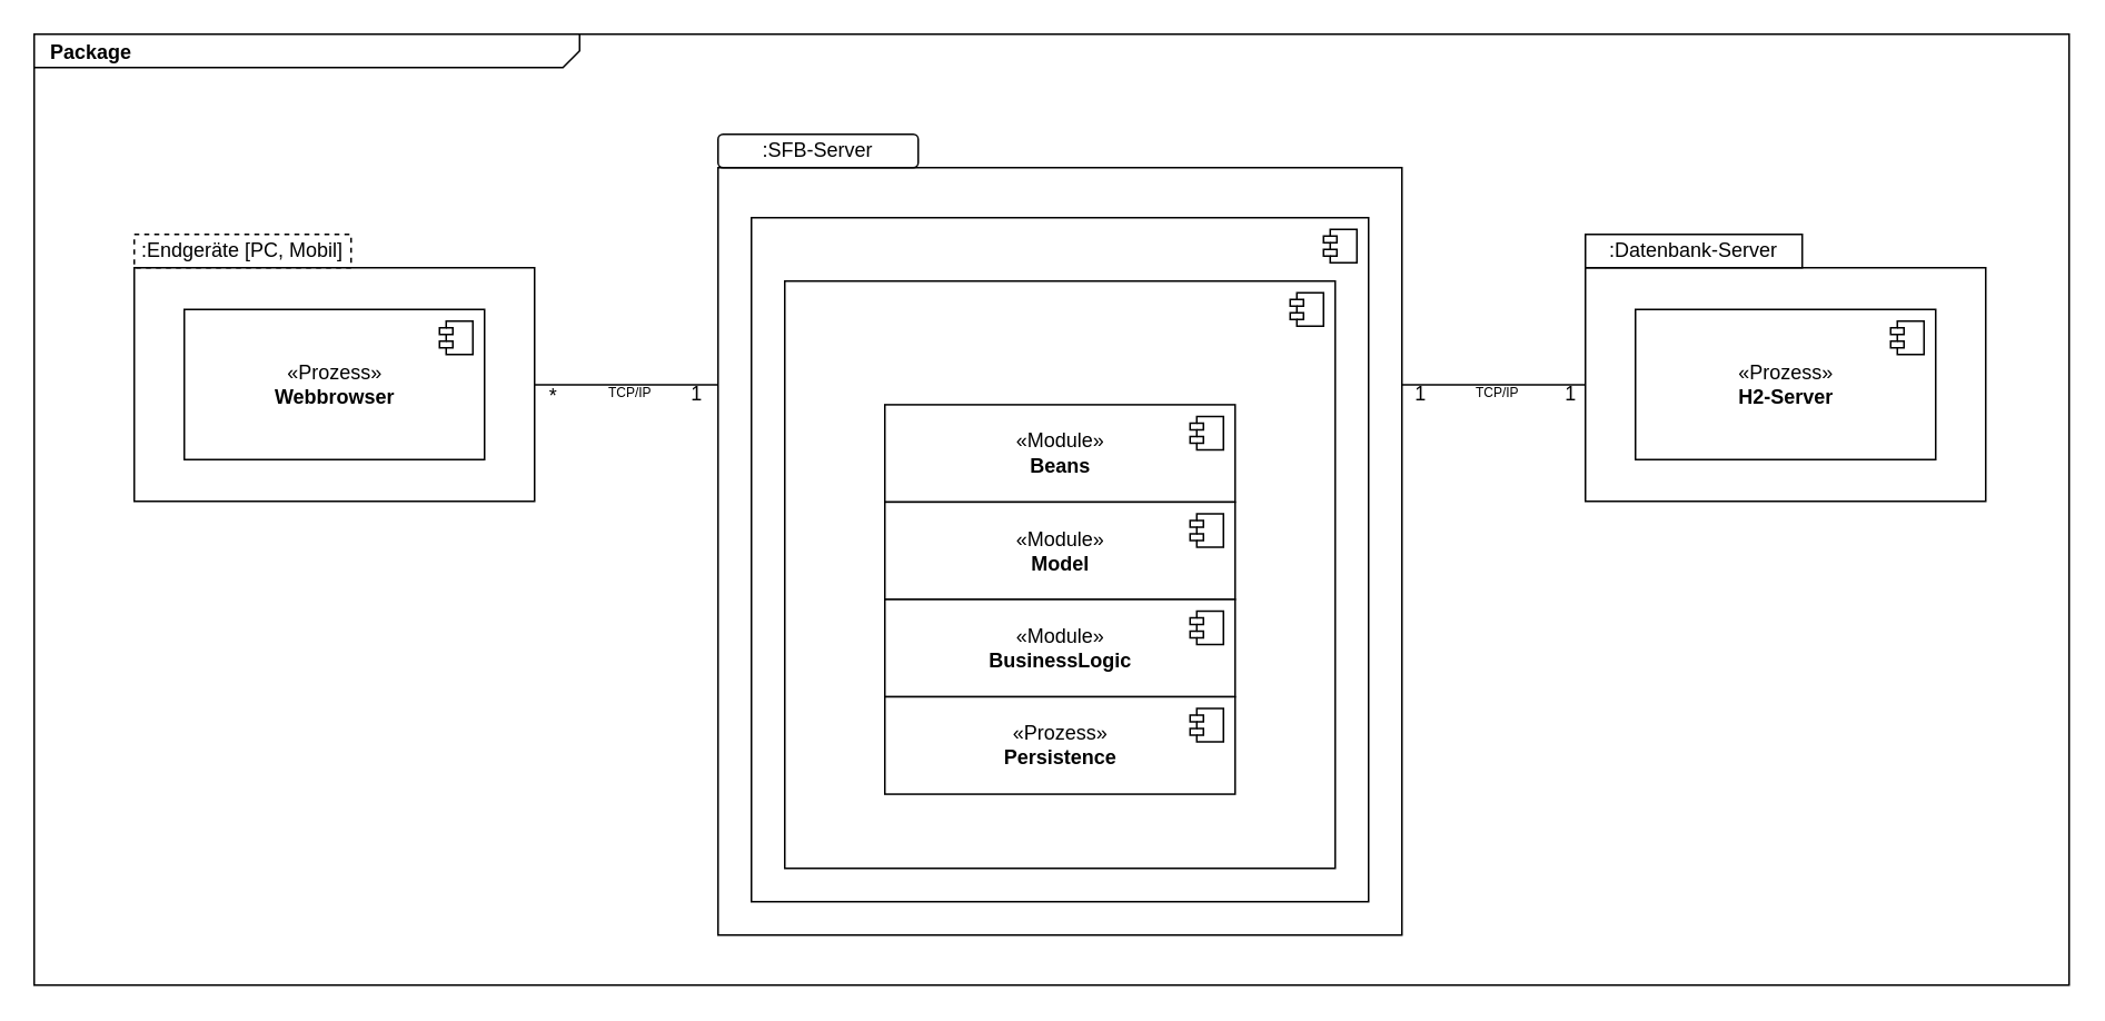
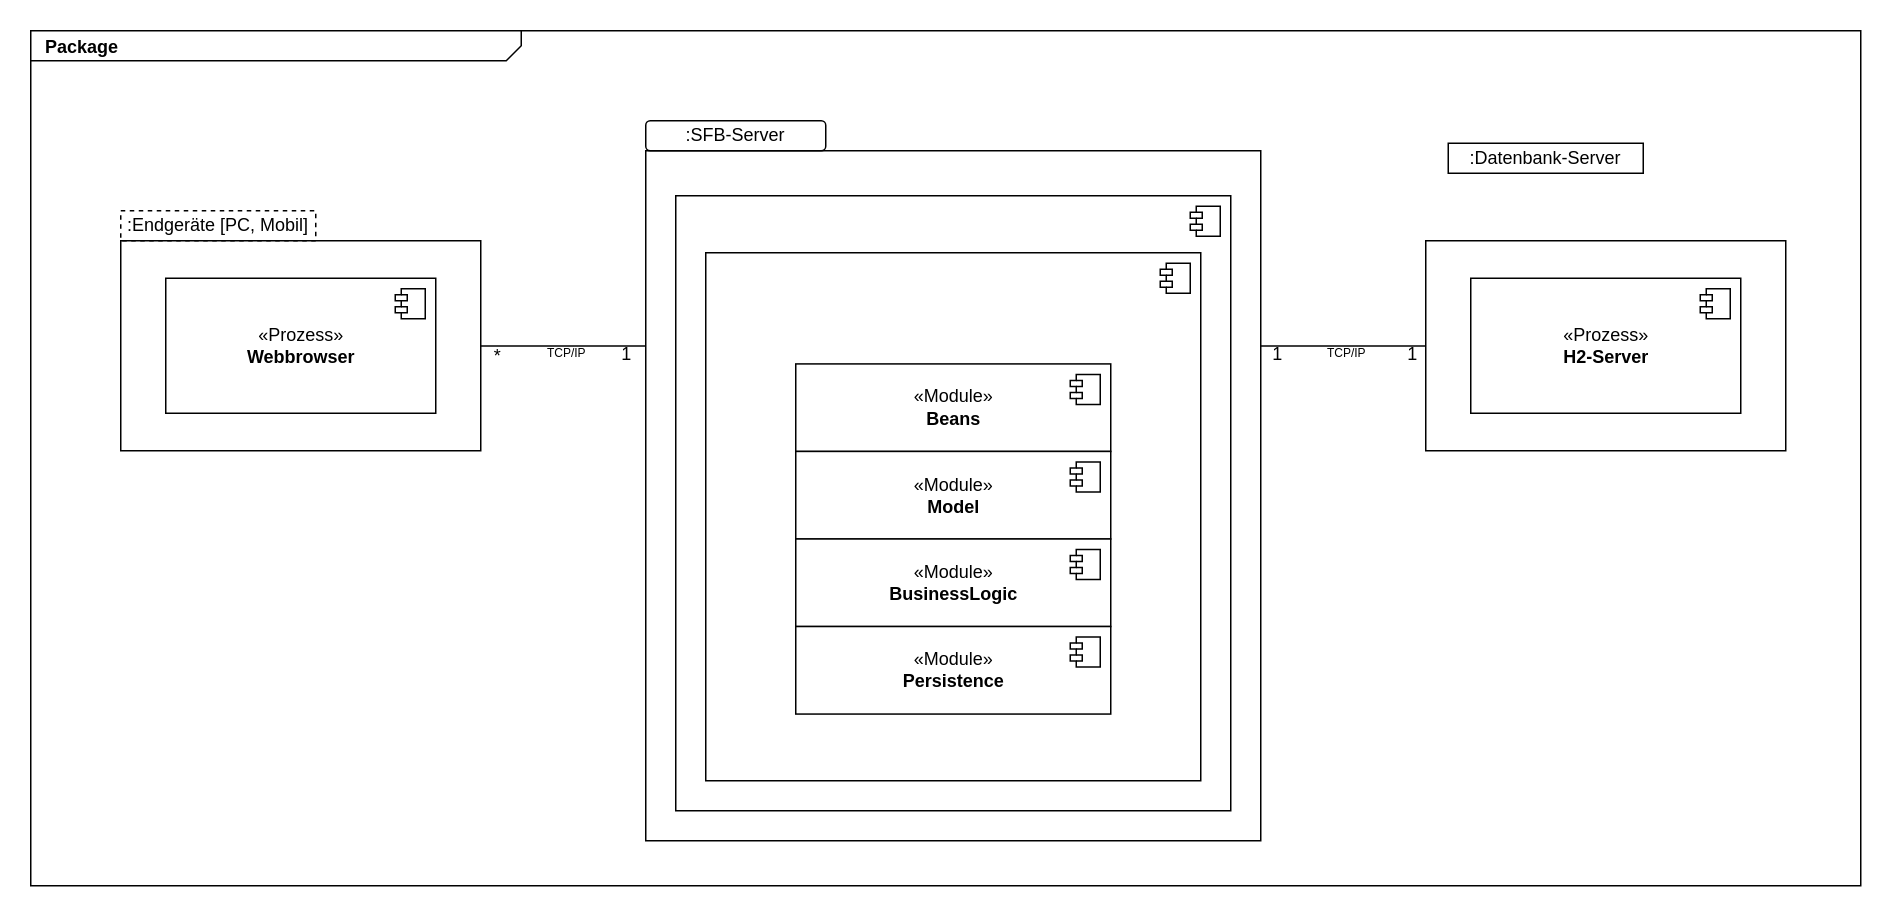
  <mxCell id="0" style=";html=1;" />
  <mxCell id="1" style=";html=1;" parent="0" />
  <mxCell id="2" value="&lt;p style=&quot;margin: 0px ; margin-top: 4px ; margin-left: 10px ; text-align: left&quot;&gt;&lt;b&gt;Package&lt;/b&gt;&lt;/p&gt;" style="html=1;strokeWidth=1;shape=mxgraph.sysml.package;html=1;overflow=fill;whiteSpace=wrap;fillColor=none;gradientColor=none;fontSize=12;align=center;labelX=327.64;" parent="1" vertex="1"><mxGeometry x="20" y="20" width="1220" height="570" as="geometry" /></mxCell>
  <mxCell id="3" value="" style="html=1;fillColor=none;" parent="1" vertex="1"><mxGeometry x="80" y="160" width="240" height="140" as="geometry" /></mxCell>
  <mxCell id="4" value="«Prozess»&lt;br&gt;&lt;b&gt;Webbrowser&lt;/b&gt;" style="html=1;" parent="1" vertex="1"><mxGeometry x="110" y="185" width="180" height="90" as="geometry" /></mxCell>
  <mxCell id="5" value="" style="shape=component;jettyWidth=8;jettyHeight=4;" parent="4" vertex="1"><mxGeometry x="1" width="20" height="20" relative="1" as="geometry"><mxPoint x="-27" y="7" as="offset" /></mxGeometry></mxCell>
  <mxCell id="6" value=":Endgeräte [PC, Mobil]" style="rounded=0;whiteSpace=wrap;html=1;fillColor=none;dashed=1;" parent="1" vertex="1"><mxGeometry x="80" y="140" width="130" height="20" as="geometry" /></mxCell>
  <mxCell id="7" value="" style="rounded=0;whiteSpace=wrap;html=1;fillColor=none;" parent="1" vertex="1"><mxGeometry x="430" y="100" width="410" height="460" as="geometry" /></mxCell>
  <mxCell id="8" value=":SFB-Server" style="whiteSpace=wrap;html=1;fillColor=none;rounded=1;" parent="1" vertex="1"><mxGeometry x="430" y="80" width="120" height="20" as="geometry" /></mxCell>
  <mxCell id="9" value="" style="html=1;fillColor=none;" parent="1" vertex="1"><mxGeometry x="450" y="130" width="370" height="410" as="geometry" /></mxCell>
  <mxCell id="10" value="" style="shape=component;jettyWidth=8;jettyHeight=4;" parent="9" vertex="1"><mxGeometry x="1" width="20" height="20" relative="1" as="geometry"><mxPoint x="-27" y="7" as="offset" /></mxGeometry></mxCell>
  <mxCell id="11" value="" style="html=1;labelBackgroundColor=none;fillColor=none;fontSize=8;" parent="9" vertex="1"><mxGeometry x="20" y="38" width="330" height="352" as="geometry" /></mxCell>
  <mxCell id="12" value="" style="shape=component;jettyWidth=8;jettyHeight=4;" parent="11" vertex="1"><mxGeometry x="1" width="20" height="20" relative="1" as="geometry"><mxPoint x="-27" y="7" as="offset" /></mxGeometry></mxCell>
  <mxCell id="13" value="«Module»&lt;br&gt;&lt;b&gt;Beans&lt;/b&gt;" style="html=1;" parent="11" vertex="1"><mxGeometry x="60" y="74.105" width="210" height="58.358" as="geometry" /></mxCell>
  <mxCell id="14" value="" style="shape=component;jettyWidth=8;jettyHeight=4;" parent="13" vertex="1"><mxGeometry x="1" width="20" height="20" relative="1" as="geometry"><mxPoint x="-27" y="7" as="offset" /></mxGeometry></mxCell>
  <mxCell id="15" value="«Module»&lt;br&gt;&lt;b&gt;Model&lt;/b&gt;" style="html=1;" parent="11" vertex="1"><mxGeometry x="60" y="132.463" width="210" height="58.358" as="geometry" /></mxCell>
  <mxCell id="16" value="" style="shape=component;jettyWidth=8;jettyHeight=4;" parent="15" vertex="1"><mxGeometry x="1" width="20" height="20" relative="1" as="geometry"><mxPoint x="-27" y="7" as="offset" /></mxGeometry></mxCell>
  <mxCell id="17" value="«Module»&lt;br&gt;&lt;b&gt;BusinessLogic&lt;/b&gt;" style="html=1;" parent="11" vertex="1"><mxGeometry x="60" y="190.821" width="210" height="58.358" as="geometry" /></mxCell>
  <mxCell id="18" value="" style="shape=component;jettyWidth=8;jettyHeight=4;" parent="17" vertex="1"><mxGeometry x="1" width="20" height="20" relative="1" as="geometry"><mxPoint x="-27" y="7" as="offset" /></mxGeometry></mxCell>
- <mxCell id="19" value="«Prozess»&lt;br&gt;&lt;b&gt;Persistence&lt;/b&gt;" style="html=1;" parent="11" vertex="1"><mxGeometry x="60" y="249.179" width="210" height="58.358" as="geometry" /></mxCell>
+ <mxCell id="19" value="«Module»&lt;br&gt;&lt;b&gt;Persistence&lt;/b&gt;" style="html=1;" parent="11" vertex="1"><mxGeometry x="60" y="249.179" width="210" height="58.358" as="geometry" /></mxCell>
  <mxCell id="20" value="" style="shape=component;jettyWidth=8;jettyHeight=4;" parent="19" vertex="1"><mxGeometry x="1" width="20" height="20" relative="1" as="geometry"><mxPoint x="-27" y="7" as="offset" /></mxGeometry></mxCell>
  <mxCell id="21" value="" style="endArrow=none;html=1;entryX=0;entryY=0.283;entryDx=0;entryDy=0;entryPerimeter=0;" parent="1" source="3" target="7" edge="1"><mxGeometry width="50" height="50" relative="1" as="geometry"><mxPoint x="320" y="270" as="sourcePoint" /><mxPoint x="370" y="220" as="targetPoint" /></mxGeometry></mxCell>
  <mxCell id="22" value="*" style="text;html=1;align=center;verticalAlign=middle;resizable=0;points=[];;labelBackgroundColor=none;" parent="21" vertex="1" connectable="0"><mxGeometry x="-0.816" y="1" relative="1" as="geometry"><mxPoint y="7" as="offset" /></mxGeometry></mxCell>
  <mxCell id="23" value="&lt;font style=&quot;font-size: 12px&quot;&gt;1&lt;/font&gt;" style="text;html=1;align=center;verticalAlign=middle;resizable=0;points=[];;labelBackgroundColor=none;fontSize=8;fontStyle=0" parent="21" vertex="1" connectable="0"><mxGeometry x="0.768" y="-1" relative="1" as="geometry"><mxPoint y="4" as="offset" /></mxGeometry></mxCell>
  <mxCell id="24" value="TCP/IP" style="text;html=1;align=center;verticalAlign=middle;resizable=0;points=[];;labelBackgroundColor=none;fontSize=8;" parent="21" vertex="1" connectable="0"><mxGeometry x="0.077" y="-1" relative="1" as="geometry"><mxPoint x="-2" y="3" as="offset" /></mxGeometry></mxCell>
  <mxCell id="25" value="" style="html=1;fillColor=none;" parent="1" vertex="1"><mxGeometry x="950" y="160" width="240" height="140" as="geometry" /></mxCell>
- <mxCell id="26" value=":Datenbank-Server" style="rounded=0;whiteSpace=wrap;html=1;fillColor=none;" parent="1" vertex="1"><mxGeometry x="950" y="140" width="130" height="20" as="geometry" /></mxCell>
+ <mxCell id="26" value=":Datenbank-Server" style="rounded=0;whiteSpace=wrap;html=1;fillColor=none;" parent="1" vertex="1"><mxGeometry x="965" y="95" width="130" height="20" as="geometry" /></mxCell>
  <mxCell id="27" value="" style="endArrow=none;html=1;entryX=0;entryY=0.283;entryDx=0;entryDy=0;entryPerimeter=0;" parent="1" edge="1"><mxGeometry width="50" height="50" relative="1" as="geometry"><mxPoint x="840" y="230.094" as="sourcePoint" /><mxPoint x="950" y="230.18" as="targetPoint" /></mxGeometry></mxCell>
  <mxCell id="28" value="1" style="text;html=1;align=center;verticalAlign=middle;resizable=0;points=[];;labelBackgroundColor=none;" parent="27" vertex="1" connectable="0"><mxGeometry x="-0.816" y="1" relative="1" as="geometry"><mxPoint y="6" as="offset" /></mxGeometry></mxCell>
  <mxCell id="29" value="&lt;font style=&quot;font-size: 12px&quot;&gt;1&lt;/font&gt;" style="text;html=1;align=center;verticalAlign=middle;resizable=0;points=[];;labelBackgroundColor=none;fontSize=8;fontStyle=0" parent="27" vertex="1" connectable="0"><mxGeometry x="0.768" y="-1" relative="1" as="geometry"><mxPoint x="4" y="4" as="offset" /></mxGeometry></mxCell>
  <mxCell id="30" value="TCP/IP" style="text;html=1;align=center;verticalAlign=middle;resizable=0;points=[];;labelBackgroundColor=none;fontSize=8;" parent="27" vertex="1" connectable="0"><mxGeometry x="0.077" y="-1" relative="1" as="geometry"><mxPoint x="-2" y="3" as="offset" /></mxGeometry></mxCell>
  <mxCell id="31" value="«Prozess»&lt;br&gt;&lt;b&gt;H2-Server&lt;/b&gt;" style="html=1;" parent="1" vertex="1"><mxGeometry x="980" y="185" width="180" height="90" as="geometry" /></mxCell>
  <mxCell id="32" value="" style="shape=component;jettyWidth=8;jettyHeight=4;" parent="31" vertex="1"><mxGeometry x="1" width="20" height="20" relative="1" as="geometry"><mxPoint x="-27" y="7" as="offset" /></mxGeometry></mxCell>
